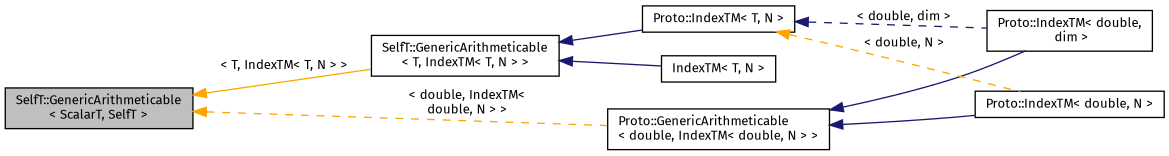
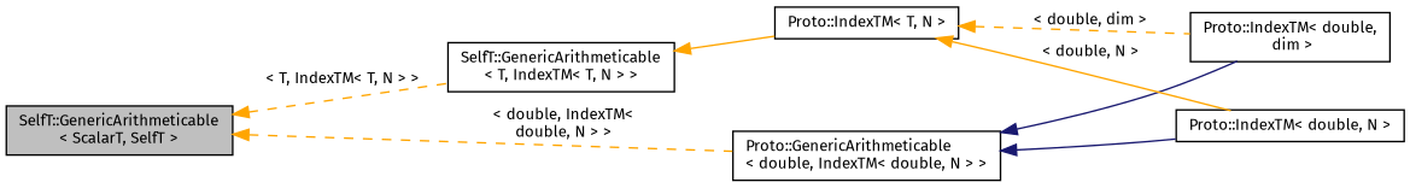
  digraph {
    fontname="Fira Sans"
    rankdir=LR
    node [color=black fillcolor=white fontname="Fira Sans" fontsize=10 shape=record style=filled]
    edge [color=orange dir=back fontname="Fira Sans" fontsize=10 labelfontname=Helvetica labelfontsize=10 style=dashed]
    n1 [fillcolor=grey75 fontcolor=black height=0.2 label="SelfT::GenericArithmeticable\l\< ScalarT, SelfT \>" width=0.4]
    n2 [height=0.2 label="SelfT::GenericArithmeticable\l\< T, IndexTM\< T, N \> \>" width=0.4]
    n3 [height=0.2 label="Proto::GenericArithmeticable\l\< double, IndexTM\< double, N \> \>" width=0.4]
-   n4 [height=0.2 label="IndexTM\< T, N \>" width=0.4]
    n5 [height=0.2 label="Proto::IndexTM\< T, N \>" width=0.4]
    n6 [height=0.2 label="Proto::IndexTM\< double,\l dim \>" width=0.4]
    n7 [height=0.2 label="Proto::IndexTM\< double, N \>" width=0.4]
-   n1 -> n2 [label=" \< T, IndexTM\< T, N \> \>" style=solid]
+   n1 -> n2 [label=" \< T, IndexTM\< T, N \> \>"]
    n1 -> n3 [label=" \< double, IndexTM\<\l double, N \> \>"]
-   n2 -> n4 [color=midnightblue style=solid]
-   n2 -> n5 [color=midnightblue style=solid]
+   n2 -> n5 [style=solid]
    n3 -> n6 [color=midnightblue style=solid]
    n3 -> n7 [color=midnightblue style=solid]
-   n5 -> n6 [color=midnightblue label=" \< double, dim \>"]
-   n5 -> n7 [label=" \< double, N \>"]
+   n5 -> n6 [label=" \< double, dim \>"]
+   n5 -> n7 [label=" \< double, N \>" style=solid]
  }
